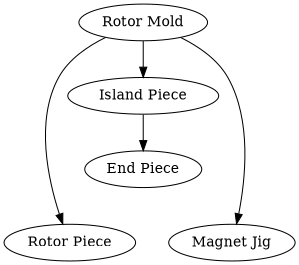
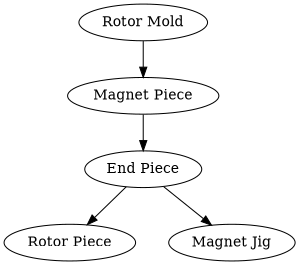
  digraph {
    n1 [label="Rotor Piece"]
    "Rotor Mold"
-   "Island Piece"
+   "Island Piece" [label="Magnet Piece"]
    "Magnet Jig"
    "End Piece"
-   "Rotor Mold" -> n1
+   "End Piece" -> n1
    "Rotor Mold" -> "Island Piece"
-   "Rotor Mold" -> "Magnet Jig"
+   "End Piece" -> "Magnet Jig"
    "Island Piece" -> "End Piece"
  }
